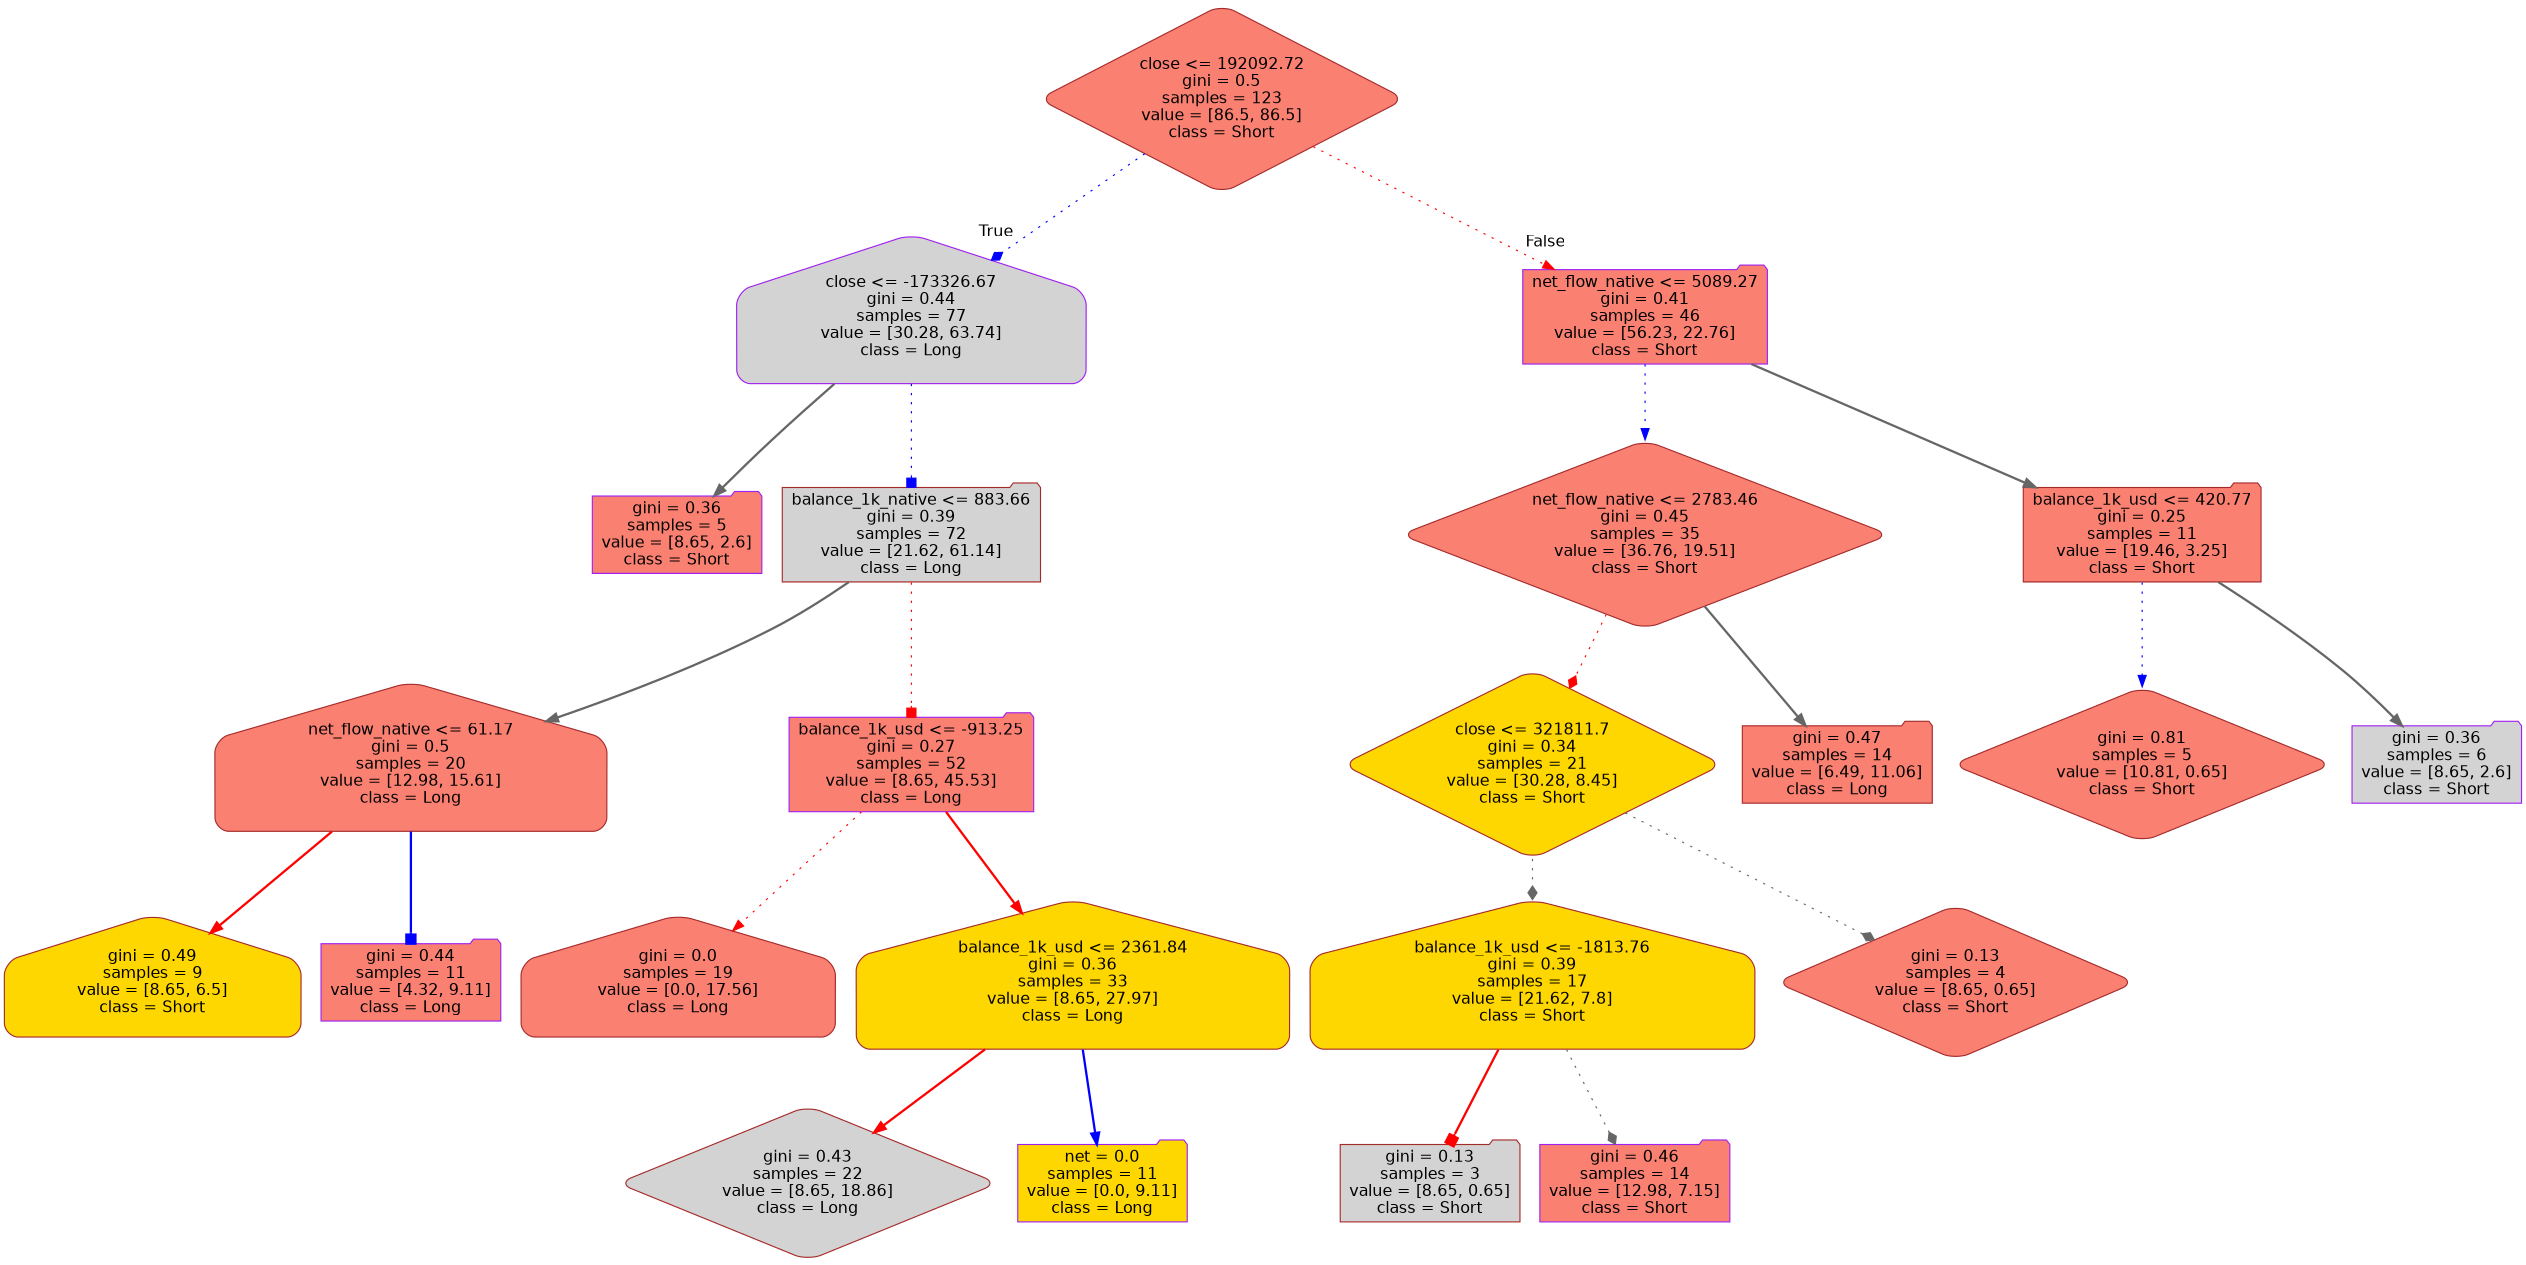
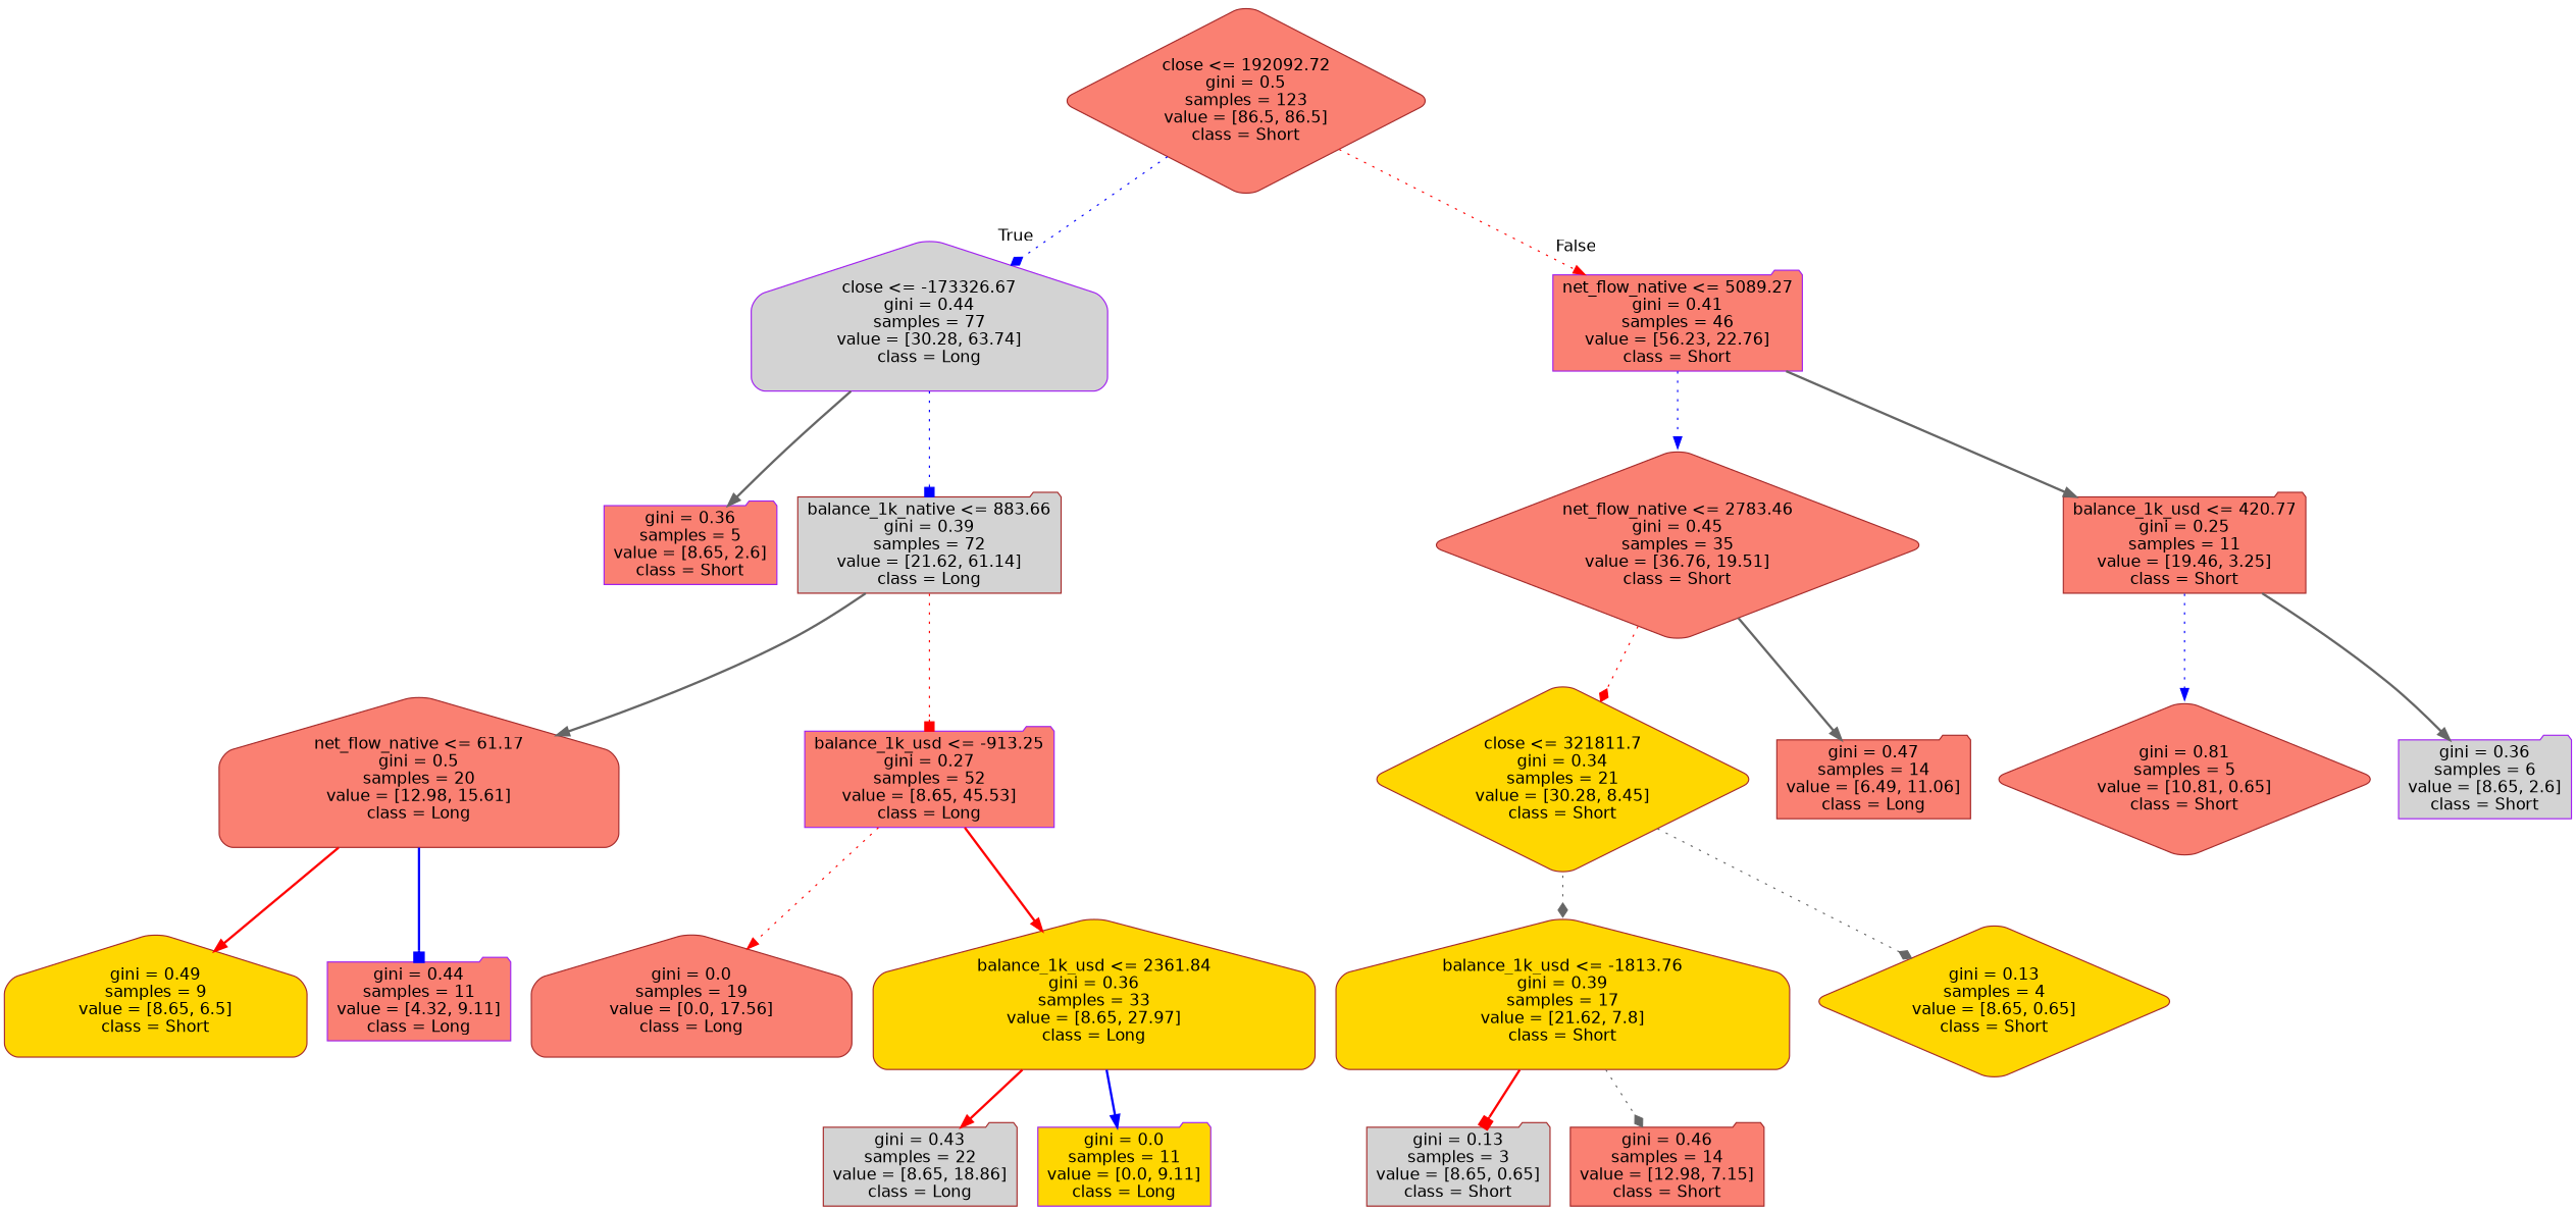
  digraph {
    node [color=brown fillcolor=salmon fontname=helvetica shape=folder style="filled, rounded"]
    edge [arrowhead=normal color=red fontname=helvetica style=dotted]
    n1 [label="close <= 192092.72\ngini = 0.5\nsamples = 123\nvalue = [86.5, 86.5]\nclass = Short" shape=diamond]
    n2 [color=purple fillcolor=lightgrey label="close <= -173326.67\ngini = 0.44\nsamples = 77\nvalue = [30.28, 63.74]\nclass = Long" shape=house]
    n3 [color=purple label="net_flow_native <= 5089.27\ngini = 0.41\nsamples = 46\nvalue = [56.23, 22.76]\nclass = Short"]
    n4 [color=purple label="gini = 0.36\nsamples = 5\nvalue = [8.65, 2.6]\nclass = Short"]
    n5 [fillcolor=lightgrey label="balance_1k_native <= 883.66\ngini = 0.39\nsamples = 72\nvalue = [21.62, 61.14]\nclass = Long"]
    n6 [label="net_flow_native <= 2783.46\ngini = 0.45\nsamples = 35\nvalue = [36.76, 19.51]\nclass = Short" shape=diamond]
    n7 [label="balance_1k_usd <= 420.77\ngini = 0.25\nsamples = 11\nvalue = [19.46, 3.25]\nclass = Short"]
    n8 [label="net_flow_native <= 61.17\ngini = 0.5\nsamples = 20\nvalue = [12.98, 15.61]\nclass = Long" shape=house]
    n9 [color=purple label="balance_1k_usd <= -913.25\ngini = 0.27\nsamples = 52\nvalue = [8.65, 45.53]\nclass = Long"]
    n10 [fillcolor=gold label="gini = 0.49\nsamples = 9\nvalue = [8.65, 6.5]\nclass = Short" shape=house]
    n11 [color=purple label="gini = 0.44\nsamples = 11\nvalue = [4.32, 9.11]\nclass = Long"]
    n12 [label="gini = 0.0\nsamples = 19\nvalue = [0.0, 17.56]\nclass = Long" shape=house]
    n13 [fillcolor=gold label="balance_1k_usd <= 2361.84\ngini = 0.36\nsamples = 33\nvalue = [8.65, 27.97]\nclass = Long" shape=house]
-   n14 [fillcolor=lightgrey label="gini = 0.43\nsamples = 22\nvalue = [8.65, 18.86]\nclass = Long" shape=diamond]
-   n15 [color=purple fillcolor=gold label="net = 0.0\nsamples = 11\nvalue = [0.0, 9.11]\nclass = Long"]
+   n14 [fillcolor=lightgrey label="gini = 0.43\nsamples = 22\nvalue = [8.65, 18.86]\nclass = Long"]
+   n15 [color=purple fillcolor=gold label="gini = 0.0\nsamples = 11\nvalue = [0.0, 9.11]\nclass = Long"]
    n16 [fillcolor=gold label="close <= 321811.7\ngini = 0.34\nsamples = 21\nvalue = [30.28, 8.45]\nclass = Short" shape=diamond]
    n17 [label="gini = 0.47\nsamples = 14\nvalue = [6.49, 11.06]\nclass = Long"]
    n18 [label="gini = 0.81\nsamples = 5\nvalue = [10.81, 0.65]\nclass = Short" shape=diamond]
    n19 [color=purple fillcolor=lightgrey label="gini = 0.36\nsamples = 6\nvalue = [8.65, 2.6]\nclass = Short"]
    n20 [fillcolor=gold label="balance_1k_usd <= -1813.76\ngini = 0.39\nsamples = 17\nvalue = [21.62, 7.8]\nclass = Short" shape=house]
-   n21 [label="gini = 0.13\nsamples = 4\nvalue = [8.65, 0.65]\nclass = Short" shape=diamond]
+   n21 [fillcolor=gold label="gini = 0.13\nsamples = 4\nvalue = [8.65, 0.65]\nclass = Short" shape=diamond]
    n22 [fillcolor=lightgrey label="gini = 0.13\nsamples = 3\nvalue = [8.65, 0.65]\nclass = Short"]
-   n23 [color=purple label="gini = 0.46\nsamples = 14\nvalue = [12.98, 7.15]\nclass = Short"]
+   n23 [label="gini = 0.46\nsamples = 14\nvalue = [12.98, 7.15]\nclass = Short"]
    n1 -> n2 [arrowhead=diamond color=blue headlabel=True labelangle=45 labeldistance=2.5]
    n1 -> n3 [headlabel=False labelangle=-45 labeldistance=2.5]
    n2 -> n4 [color=gray40 style=bold]
    n2 -> n5 [arrowhead=box color=blue]
    n3 -> n6 [color=blue]
    n3 -> n7 [color=gray40 style=bold]
    n5 -> n8 [color=gray40 style=bold]
    n5 -> n9 [arrowhead=box]
    n6 -> n16 [arrowhead=diamond]
    n6 -> n17 [color=gray40 style=bold]
    n7 -> n18 [color=blue]
    n7 -> n19 [color=gray40 style=bold]
    n8 -> n10 [style=bold]
    n8 -> n11 [arrowhead=box color=blue style=bold]
    n9 -> n12
    n9 -> n13 [style=bold]
    n13 -> n14 [style=bold]
    n13 -> n15 [color=blue style=bold]
    n16 -> n20 [arrowhead=diamond color=gray40]
    n16 -> n21 [arrowhead=diamond color=gray40]
    n20 -> n22 [arrowhead=box style=bold]
    n20 -> n23 [arrowhead=diamond color=gray40]
  }
